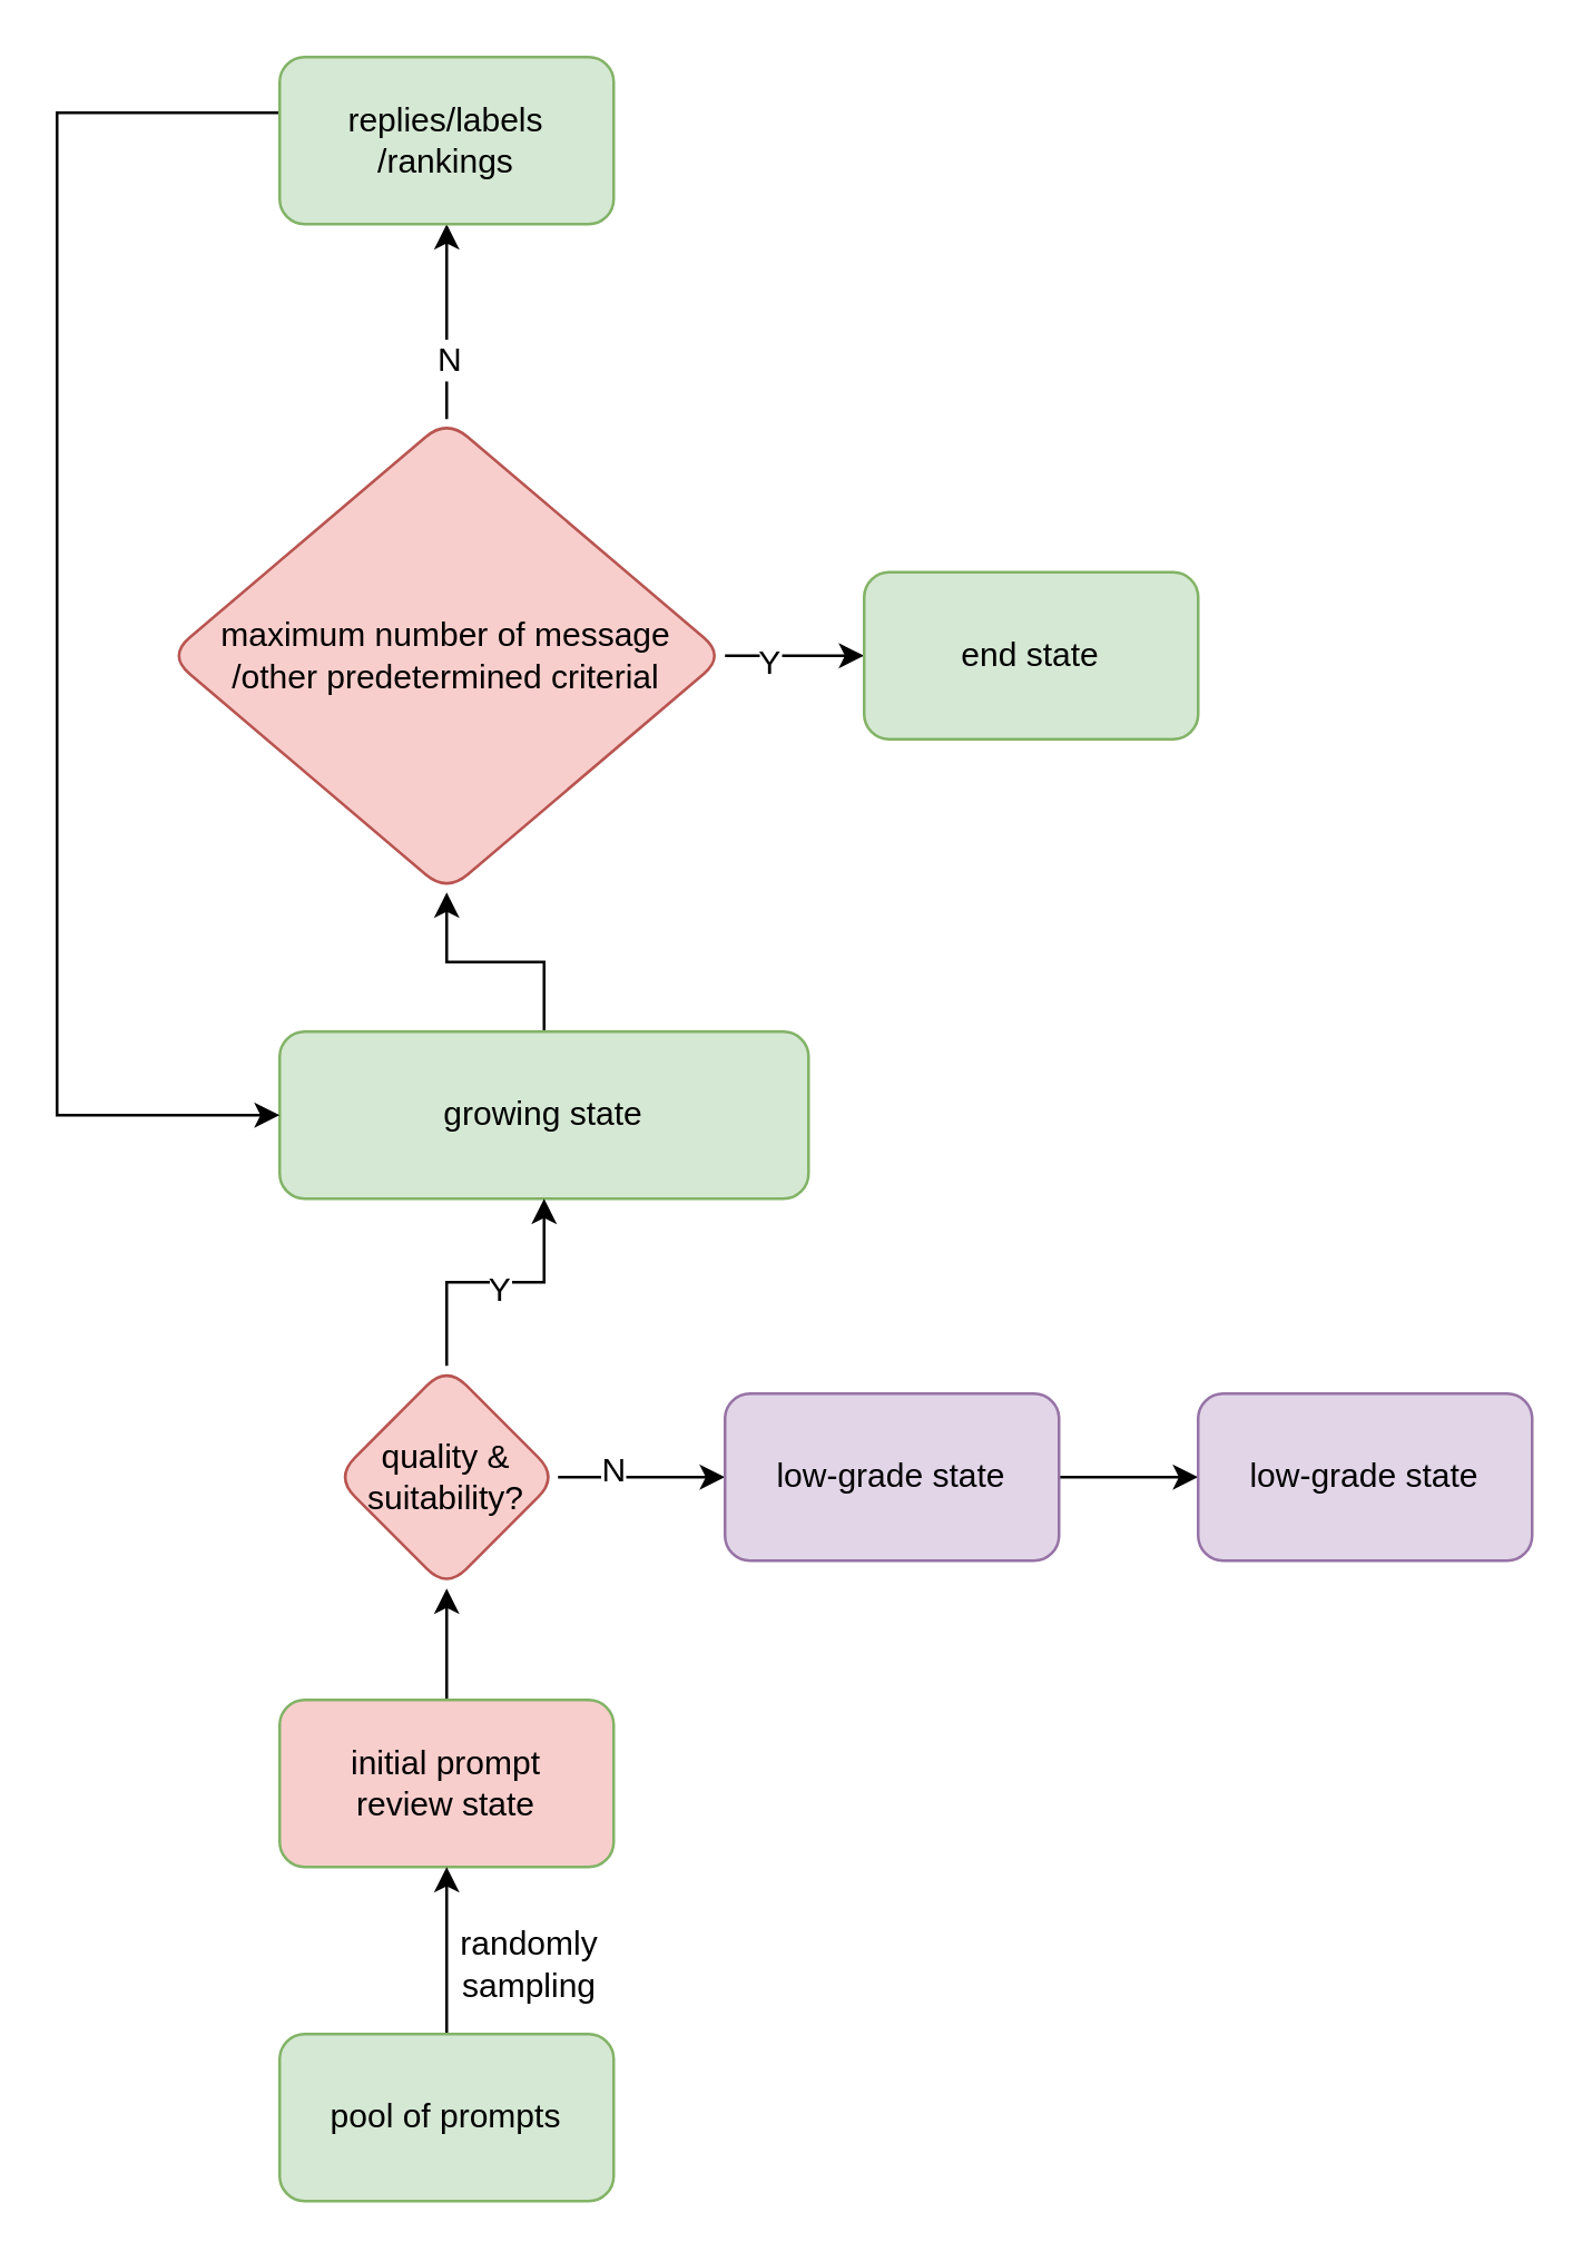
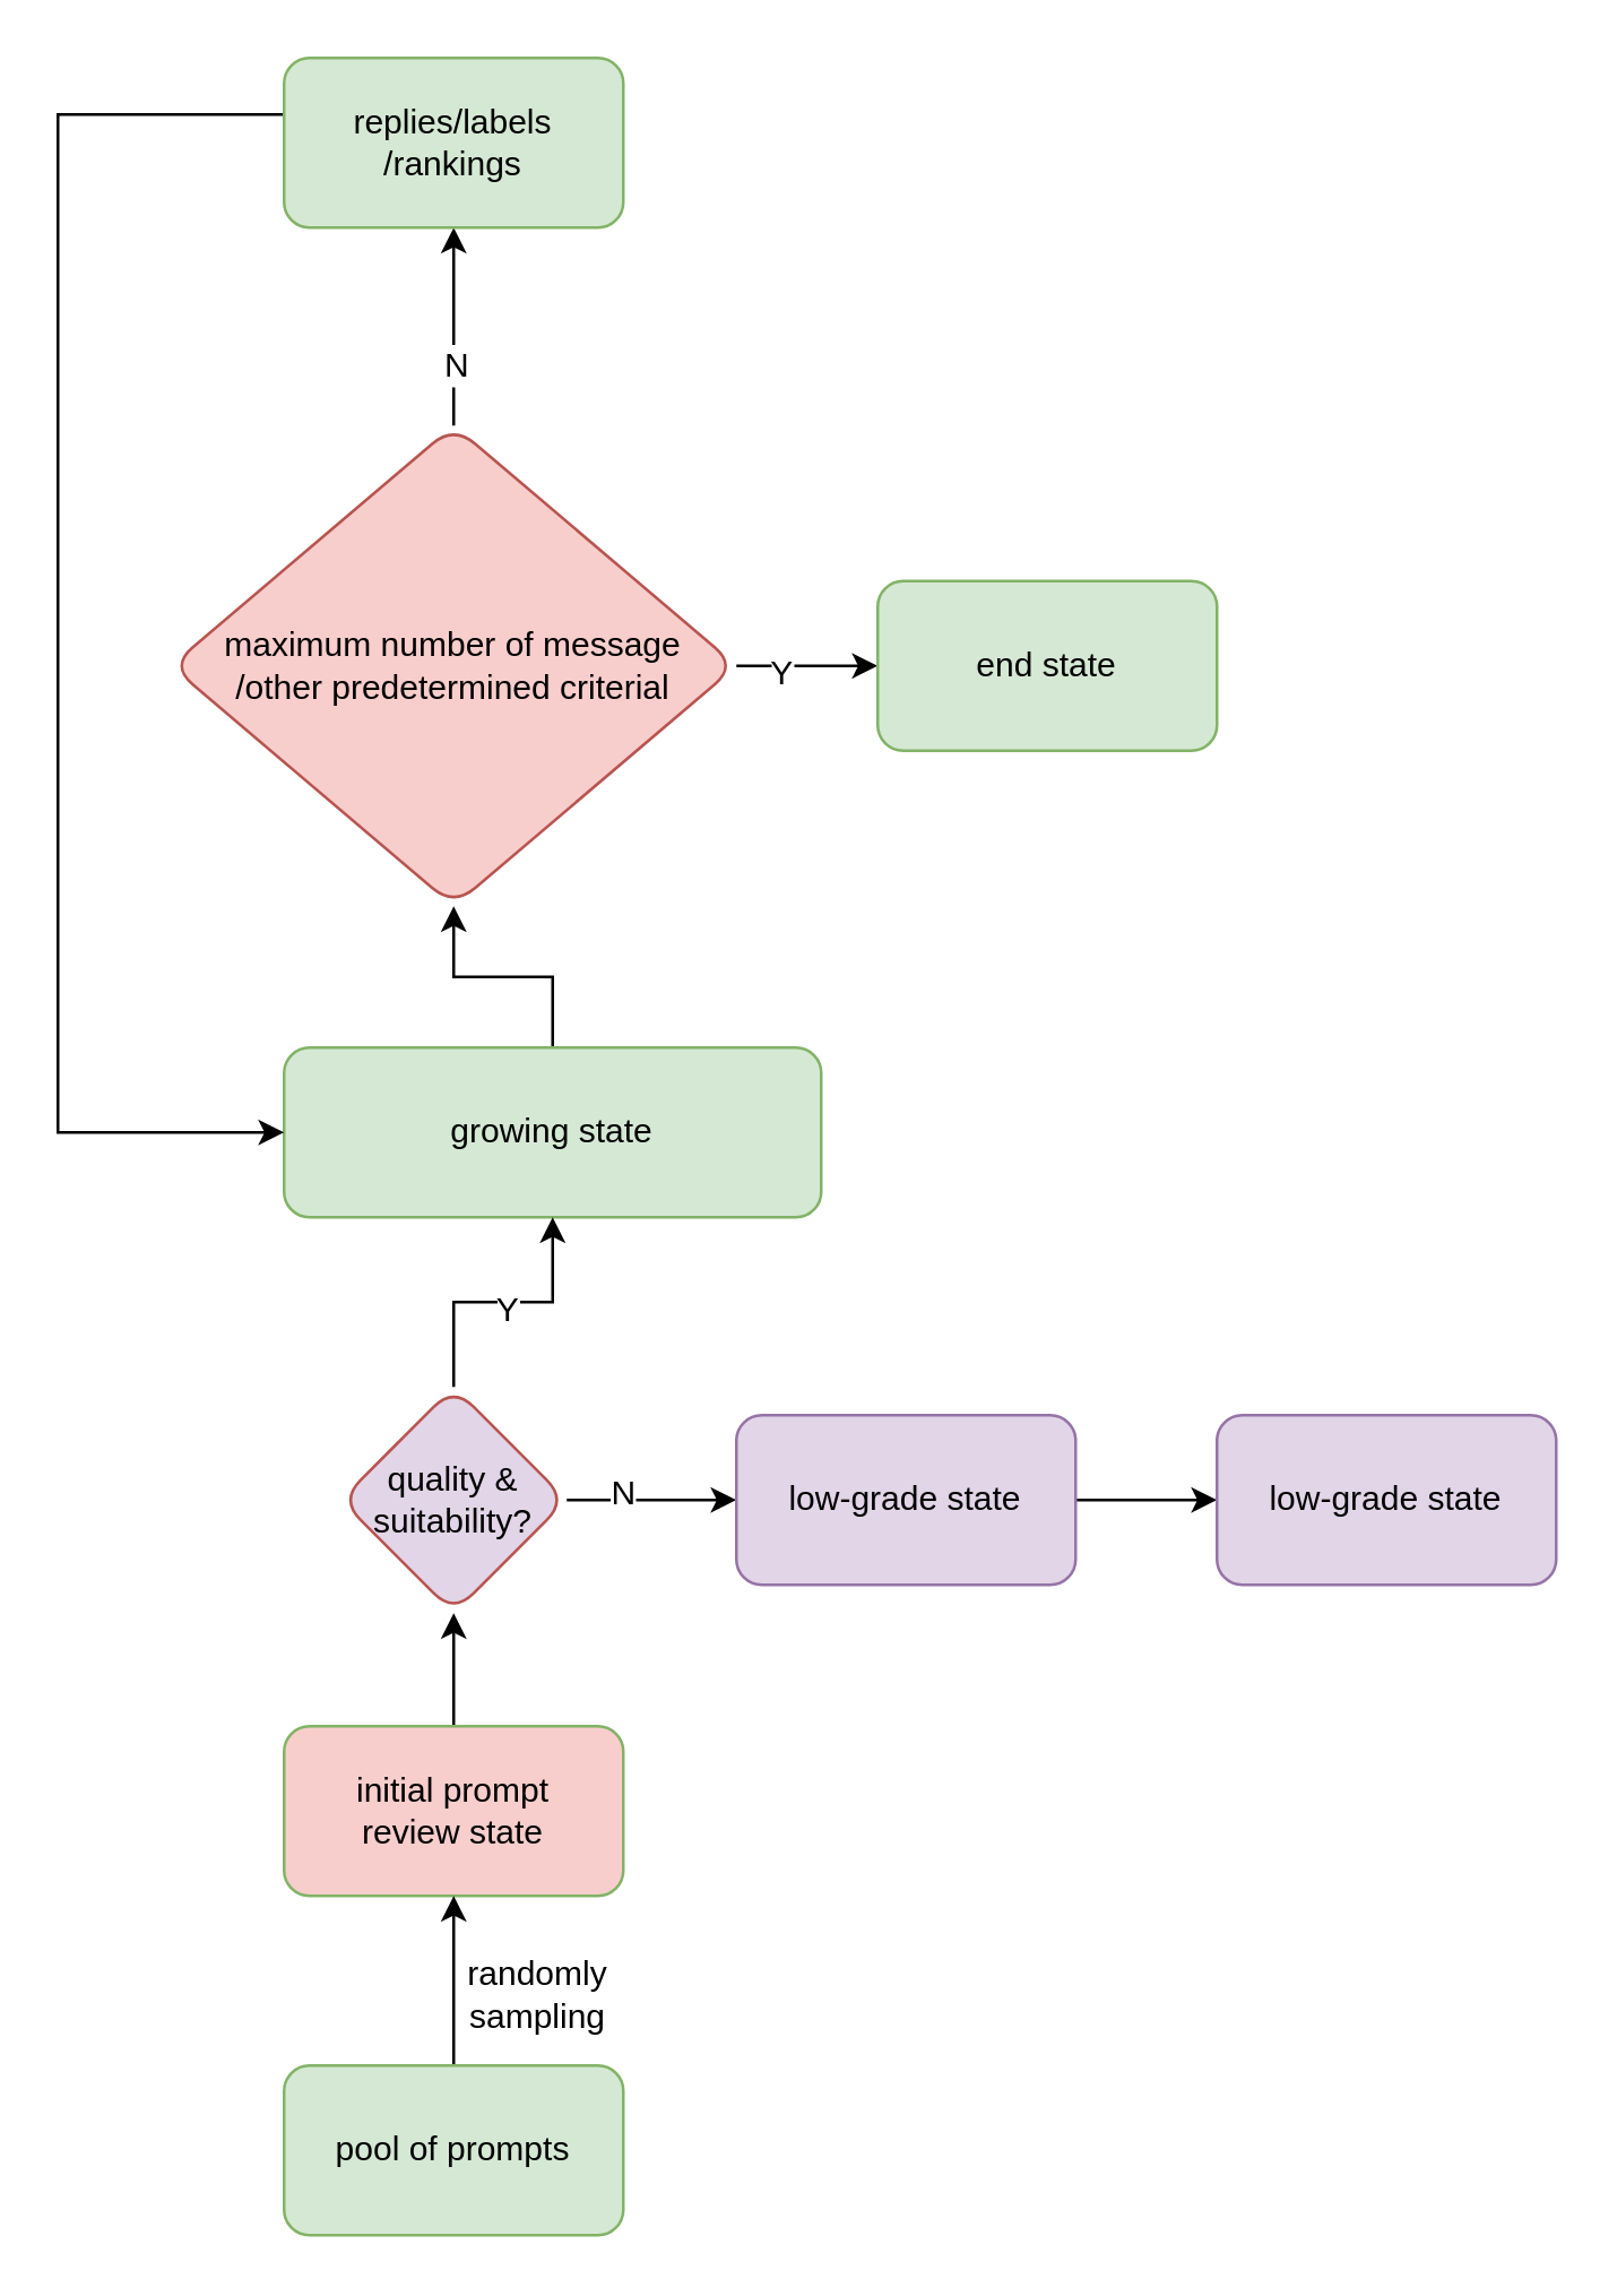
  <mxCell id="0" />
  <mxCell id="1" parent="0" />
  <mxCell id="2" value="" style="edgeStyle=orthogonalEdgeStyle;rounded=0;orthogonalLoop=1;jettySize=auto;html=1;fontSize=12;" parent="1" source="3" target="10" edge="1"><mxGeometry relative="1" as="geometry" /></mxCell>
  <mxCell id="3" value="initial prompt &lt;br style=&quot;font-size: 12px;&quot;&gt;review state" style="rounded=1;whiteSpace=wrap;html=1;fillColor=#f8cecc;strokeColor=#82b366;fontSize=12;" parent="1" vertex="1"><mxGeometry x="100" y="610" width="120" height="60" as="geometry" /></mxCell>
  <mxCell id="4" value="" style="edgeStyle=orthogonalEdgeStyle;rounded=0;orthogonalLoop=1;jettySize=auto;html=1;fontSize=12;" parent="1" source="5" target="17" edge="1"><mxGeometry relative="1" as="geometry" /></mxCell>
  <mxCell id="5" value="growing state" style="rounded=1;whiteSpace=wrap;html=1;fillColor=#d5e8d4;strokeColor=#82b366;fontSize=12;" parent="1" vertex="1"><mxGeometry x="100" y="370" width="190" height="60" as="geometry" /></mxCell>
  <mxCell id="6" value="" style="edgeStyle=orthogonalEdgeStyle;rounded=0;orthogonalLoop=1;jettySize=auto;html=1;fontSize=12;" parent="1" source="10" target="5" edge="1"><mxGeometry relative="1" as="geometry" /></mxCell>
  <mxCell id="7" value="Y" style="edgeLabel;html=1;align=center;verticalAlign=middle;resizable=0;points=[];fontSize=12;" parent="6" vertex="1" connectable="0"><mxGeometry x="0.013" y="-1" relative="1" as="geometry"><mxPoint y="1" as="offset" /></mxGeometry></mxCell>
  <mxCell id="8" value="" style="edgeStyle=orthogonalEdgeStyle;rounded=0;orthogonalLoop=1;jettySize=auto;html=1;fontSize=12;" parent="1" source="10" target="12" edge="1"><mxGeometry relative="1" as="geometry" /></mxCell>
  <mxCell id="9" value="N" style="edgeLabel;html=1;align=center;verticalAlign=middle;resizable=0;points=[];fontSize=12;" parent="8" vertex="1" connectable="0"><mxGeometry x="-0.367" y="4" relative="1" as="geometry"><mxPoint y="1" as="offset" /></mxGeometry></mxCell>
- <mxCell id="10" value="quality &amp;amp;&lt;br style=&quot;font-size: 12px;&quot;&gt;suitability?" style="rhombus;whiteSpace=wrap;html=1;rounded=1;fillColor=#f8cecc;strokeColor=#b85450;fontSize=12;" parent="1" vertex="1"><mxGeometry x="120" y="490" width="80" height="80" as="geometry" /></mxCell>
+ <mxCell id="10" value="quality &amp;amp;&lt;br style=&quot;font-size: 12px;&quot;&gt;suitability?" style="rhombus;whiteSpace=wrap;html=1;rounded=1;fillColor=#e1d5e7;strokeColor=#b85450;fontSize=12;" parent="1" vertex="1"><mxGeometry x="120" y="490" width="80" height="80" as="geometry" /></mxCell>
  <mxCell id="11" value="" style="edgeStyle=orthogonalEdgeStyle;rounded=0;orthogonalLoop=1;jettySize=auto;html=1;fontSize=12;" parent="1" source="12" target="21" edge="1"><mxGeometry relative="1" as="geometry" /></mxCell>
  <mxCell id="12" value="low-grade state" style="whiteSpace=wrap;html=1;rounded=1;fillColor=#e1d5e7;strokeColor=#9673a6;fontSize=12;" parent="1" vertex="1"><mxGeometry x="260" y="500" width="120" height="60" as="geometry" /></mxCell>
  <mxCell id="13" value="" style="edgeStyle=orthogonalEdgeStyle;rounded=0;orthogonalLoop=1;jettySize=auto;html=1;fontSize=12;" parent="1" source="17" target="18" edge="1"><mxGeometry relative="1" as="geometry" /></mxCell>
  <mxCell id="14" value="Y" style="edgeLabel;html=1;align=center;verticalAlign=middle;resizable=0;points=[];fontSize=12;" parent="13" vertex="1" connectable="0"><mxGeometry x="-0.4" y="-2" relative="1" as="geometry"><mxPoint as="offset" /></mxGeometry></mxCell>
  <mxCell id="15" value="" style="edgeStyle=orthogonalEdgeStyle;rounded=0;orthogonalLoop=1;jettySize=auto;html=1;fontSize=12;" parent="1" source="17" target="20" edge="1"><mxGeometry relative="1" as="geometry" /></mxCell>
  <mxCell id="16" value="N" style="edgeLabel;html=1;align=center;verticalAlign=middle;resizable=0;points=[];fontSize=12;" parent="15" vertex="1" connectable="0"><mxGeometry x="-0.385" relative="1" as="geometry"><mxPoint as="offset" /></mxGeometry></mxCell>
  <mxCell id="17" value="maximum number of message&lt;br style=&quot;font-size: 12px;&quot;&gt;/other predetermined criterial" style="rhombus;whiteSpace=wrap;html=1;rounded=1;fillColor=#f8cecc;strokeColor=#b85450;fontSize=12;" parent="1" vertex="1"><mxGeometry x="60" y="150" width="200" height="170" as="geometry" /></mxCell>
  <mxCell id="18" value="end state" style="whiteSpace=wrap;html=1;rounded=1;fillColor=#d5e8d4;strokeColor=#82b366;fontSize=12;" parent="1" vertex="1"><mxGeometry x="310" y="205" width="120" height="60" as="geometry" /></mxCell>
  <mxCell id="19" style="edgeStyle=orthogonalEdgeStyle;rounded=0;orthogonalLoop=1;jettySize=auto;html=1;entryX=0;entryY=0.5;entryDx=0;entryDy=0;fontSize=12;" parent="1" source="20" target="5" edge="1"><mxGeometry relative="1" as="geometry"><Array as="points"><mxPoint x="20" y="40" /><mxPoint x="20" y="400" /></Array></mxGeometry></mxCell>
  <mxCell id="20" value="replies/labels&lt;br style=&quot;font-size: 12px;&quot;&gt;/rankings" style="whiteSpace=wrap;html=1;rounded=1;fillColor=#d5e8d4;strokeColor=#82b366;fontSize=12;" parent="1" vertex="1"><mxGeometry x="100" y="20" width="120" height="60" as="geometry" /></mxCell>
  <mxCell id="21" value="low-grade state" style="whiteSpace=wrap;html=1;rounded=1;fillColor=#e1d5e7;strokeColor=#9673a6;fontSize=12;" parent="1" vertex="1"><mxGeometry x="430" y="500" width="120" height="60" as="geometry" /></mxCell>
  <mxCell id="22" value="" style="edgeStyle=orthogonalEdgeStyle;rounded=0;orthogonalLoop=1;jettySize=auto;html=1;fontSize=12;" parent="1" source="23" target="3" edge="1"><mxGeometry relative="1" as="geometry" /></mxCell>
  <mxCell id="23" value="pool of prompts" style="rounded=1;whiteSpace=wrap;html=1;fillColor=#d5e8d4;strokeColor=#82b366;fontSize=12;" parent="1" vertex="1"><mxGeometry x="100" y="730" width="120" height="60" as="geometry" /></mxCell>
  <mxCell id="24" value="randomly sampling" style="text;html=1;strokeColor=none;fillColor=none;align=center;verticalAlign=middle;whiteSpace=wrap;rounded=0;fontSize=12;" parent="1" vertex="1"><mxGeometry x="160" y="690" width="60" height="30" as="geometry" /></mxCell>
